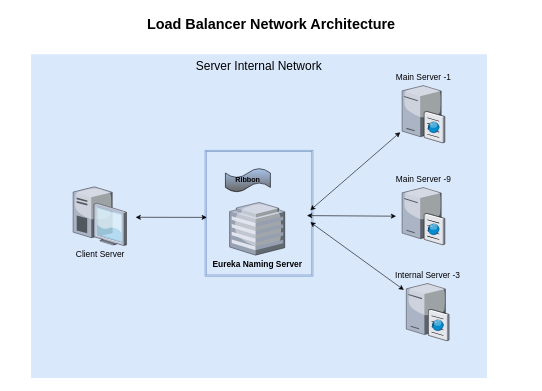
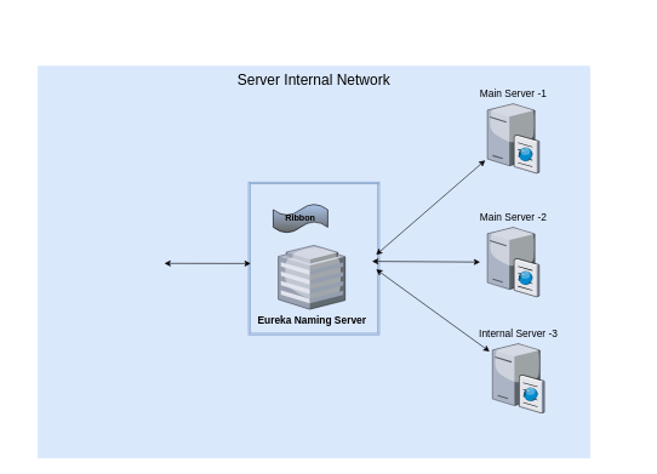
  <mxCell id="0" style=";html=1;" />
  <mxCell id="1" style=";html=1;" parent="0" />
  <mxCell id="2" value="&lt;font style=&quot;font-size: 20px&quot;&gt;Server Internal Network&lt;/font&gt;" style="whiteSpace=wrap;html=1;fillColor=#dae8fc;fontSize=14;strokeColor=none;verticalAlign=top;" parent="1" vertex="1"><mxGeometry x="51" y="90" width="760" height="540" as="geometry" /></mxCell>
- <mxCell id="3" value="Client Server" style="verticalLabelPosition=bottom;aspect=fixed;html=1;verticalAlign=top;strokeColor=none;shape=mxgraph.citrix.desktop;fillColor=#66B2FF;gradientColor=#0066CC;fontSize=14;" parent="1" vertex="1"><mxGeometry x="121" y="311" width="89" height="98" as="geometry" /></mxCell>
- <mxCell id="4" value="Main Server -9" style="verticalLabelPosition=top;aspect=fixed;html=1;verticalAlign=bottom;strokeColor=none;shape=mxgraph.citrix.cache_server;fillColor=#66B2FF;gradientColor=#0066CC;fontSize=14;labelPosition=center;align=center;" parent="1" vertex="1"><mxGeometry x="669.56" y="310" width="71" height="97.5" as="geometry" /></mxCell>
+ <mxCell id="4" value="Main Server -2" style="verticalLabelPosition=top;aspect=fixed;html=1;verticalAlign=bottom;strokeColor=none;shape=mxgraph.citrix.cache_server;fillColor=#66B2FF;gradientColor=#0066CC;fontSize=14;labelPosition=center;align=center;" parent="1" vertex="1"><mxGeometry x="669.56" y="310" width="71" height="97.5" as="geometry" /></mxCell>
  <mxCell id="5" value="Main Server -1" style="verticalLabelPosition=top;aspect=fixed;html=1;verticalAlign=bottom;strokeColor=none;shape=mxgraph.citrix.cache_server;fillColor=#66B2FF;gradientColor=#0066CC;fontSize=14;labelPosition=center;align=center;" parent="1" vertex="1"><mxGeometry x="669.56" y="140" width="71" height="97.5" as="geometry" /></mxCell>
- <mxCell id="6" value="Load Balancer Network Architecture" style="text;strokeColor=none;fillColor=none;html=1;fontSize=24;fontStyle=1;verticalAlign=middle;align=center;" parent="1" vertex="1"><mxGeometry x="20" y="20" width="861" height="40" as="geometry" /></mxCell>
  <mxCell id="7" value="Internal Server -3" style="verticalLabelPosition=top;aspect=fixed;html=1;verticalAlign=bottom;strokeColor=none;shape=mxgraph.citrix.cache_server;fillColor=#66B2FF;gradientColor=#0066CC;fontSize=14;labelPosition=center;align=center;" parent="1" vertex="1"><mxGeometry x="676.56" y="470" width="71" height="97.5" as="geometry" /></mxCell>
  <mxCell id="8" value="" style="shape=ext;double=1;rounded=0;whiteSpace=wrap;html=1;labelBackgroundColor=none;strokeColor=#6c8ebf;fillColor=#dae8fc;" parent="1" vertex="1"><mxGeometry x="341" y="250" width="180" height="210" as="geometry" /></mxCell>
  <mxCell id="9" value="&lt;b&gt;Ribbon&lt;/b&gt;" style="shape=tape;whiteSpace=wrap;html=1;labelBackgroundColor=none;strokeColor=#000000;fillColor=#A9C4EB;gradientColor=#666666;" parent="1" vertex="1"><mxGeometry x="375" y="280" width="75" height="40" as="geometry" /></mxCell>
  <mxCell id="10" value="&lt;b&gt;Eureka Naming Server&lt;/b&gt;" style="verticalLabelPosition=bottom;html=1;verticalAlign=top;strokeColor=none;shape=mxgraph.citrix.hq_enterprise;fillColor=#66B2FF;gradientColor=#0066CC;fontSize=14;align=center;aspect=fixed;" parent="1" vertex="1"><mxGeometry x="382" y="337" width="92" height="88" as="geometry" /></mxCell>
  <mxCell id="11" value="" style="endArrow=classic;startArrow=classic;html=1;" parent="1" edge="1"><mxGeometry width="50" height="50" relative="1" as="geometry"><mxPoint x="516.56" y="350" as="sourcePoint" /><mxPoint x="666.56" y="220" as="targetPoint" /></mxGeometry></mxCell>
  <mxCell id="12" value="" style="endArrow=classic;startArrow=classic;html=1;exitX=0.983;exitY=0.489;exitDx=0;exitDy=0;exitPerimeter=0;" parent="1" edge="1"><mxGeometry width="50" height="50" relative="1" as="geometry"><mxPoint x="510.996" y="359.032" as="sourcePoint" /><mxPoint x="659.56" y="360" as="targetPoint" /></mxGeometry></mxCell>
  <mxCell id="13" value="" style="endArrow=classic;startArrow=classic;html=1;" parent="1" edge="1"><mxGeometry width="50" height="50" relative="1" as="geometry"><mxPoint x="672.56" y="483" as="sourcePoint" /><mxPoint x="516.56" y="370" as="targetPoint" /><Array as="points"><mxPoint x="672.56" y="483" /></Array></mxGeometry></mxCell>
  <mxCell id="14" value="" style="endArrow=classic;startArrow=classic;html=1;exitX=0.947;exitY=0.733;exitDx=0;exitDy=0;exitPerimeter=0;" parent="1" edge="1"><mxGeometry width="50" height="50" relative="1" as="geometry"><mxPoint x="225.283" y="361.834" as="sourcePoint" /><mxPoint x="344" y="362" as="targetPoint" /><Array as="points" /></mxGeometry></mxCell>
